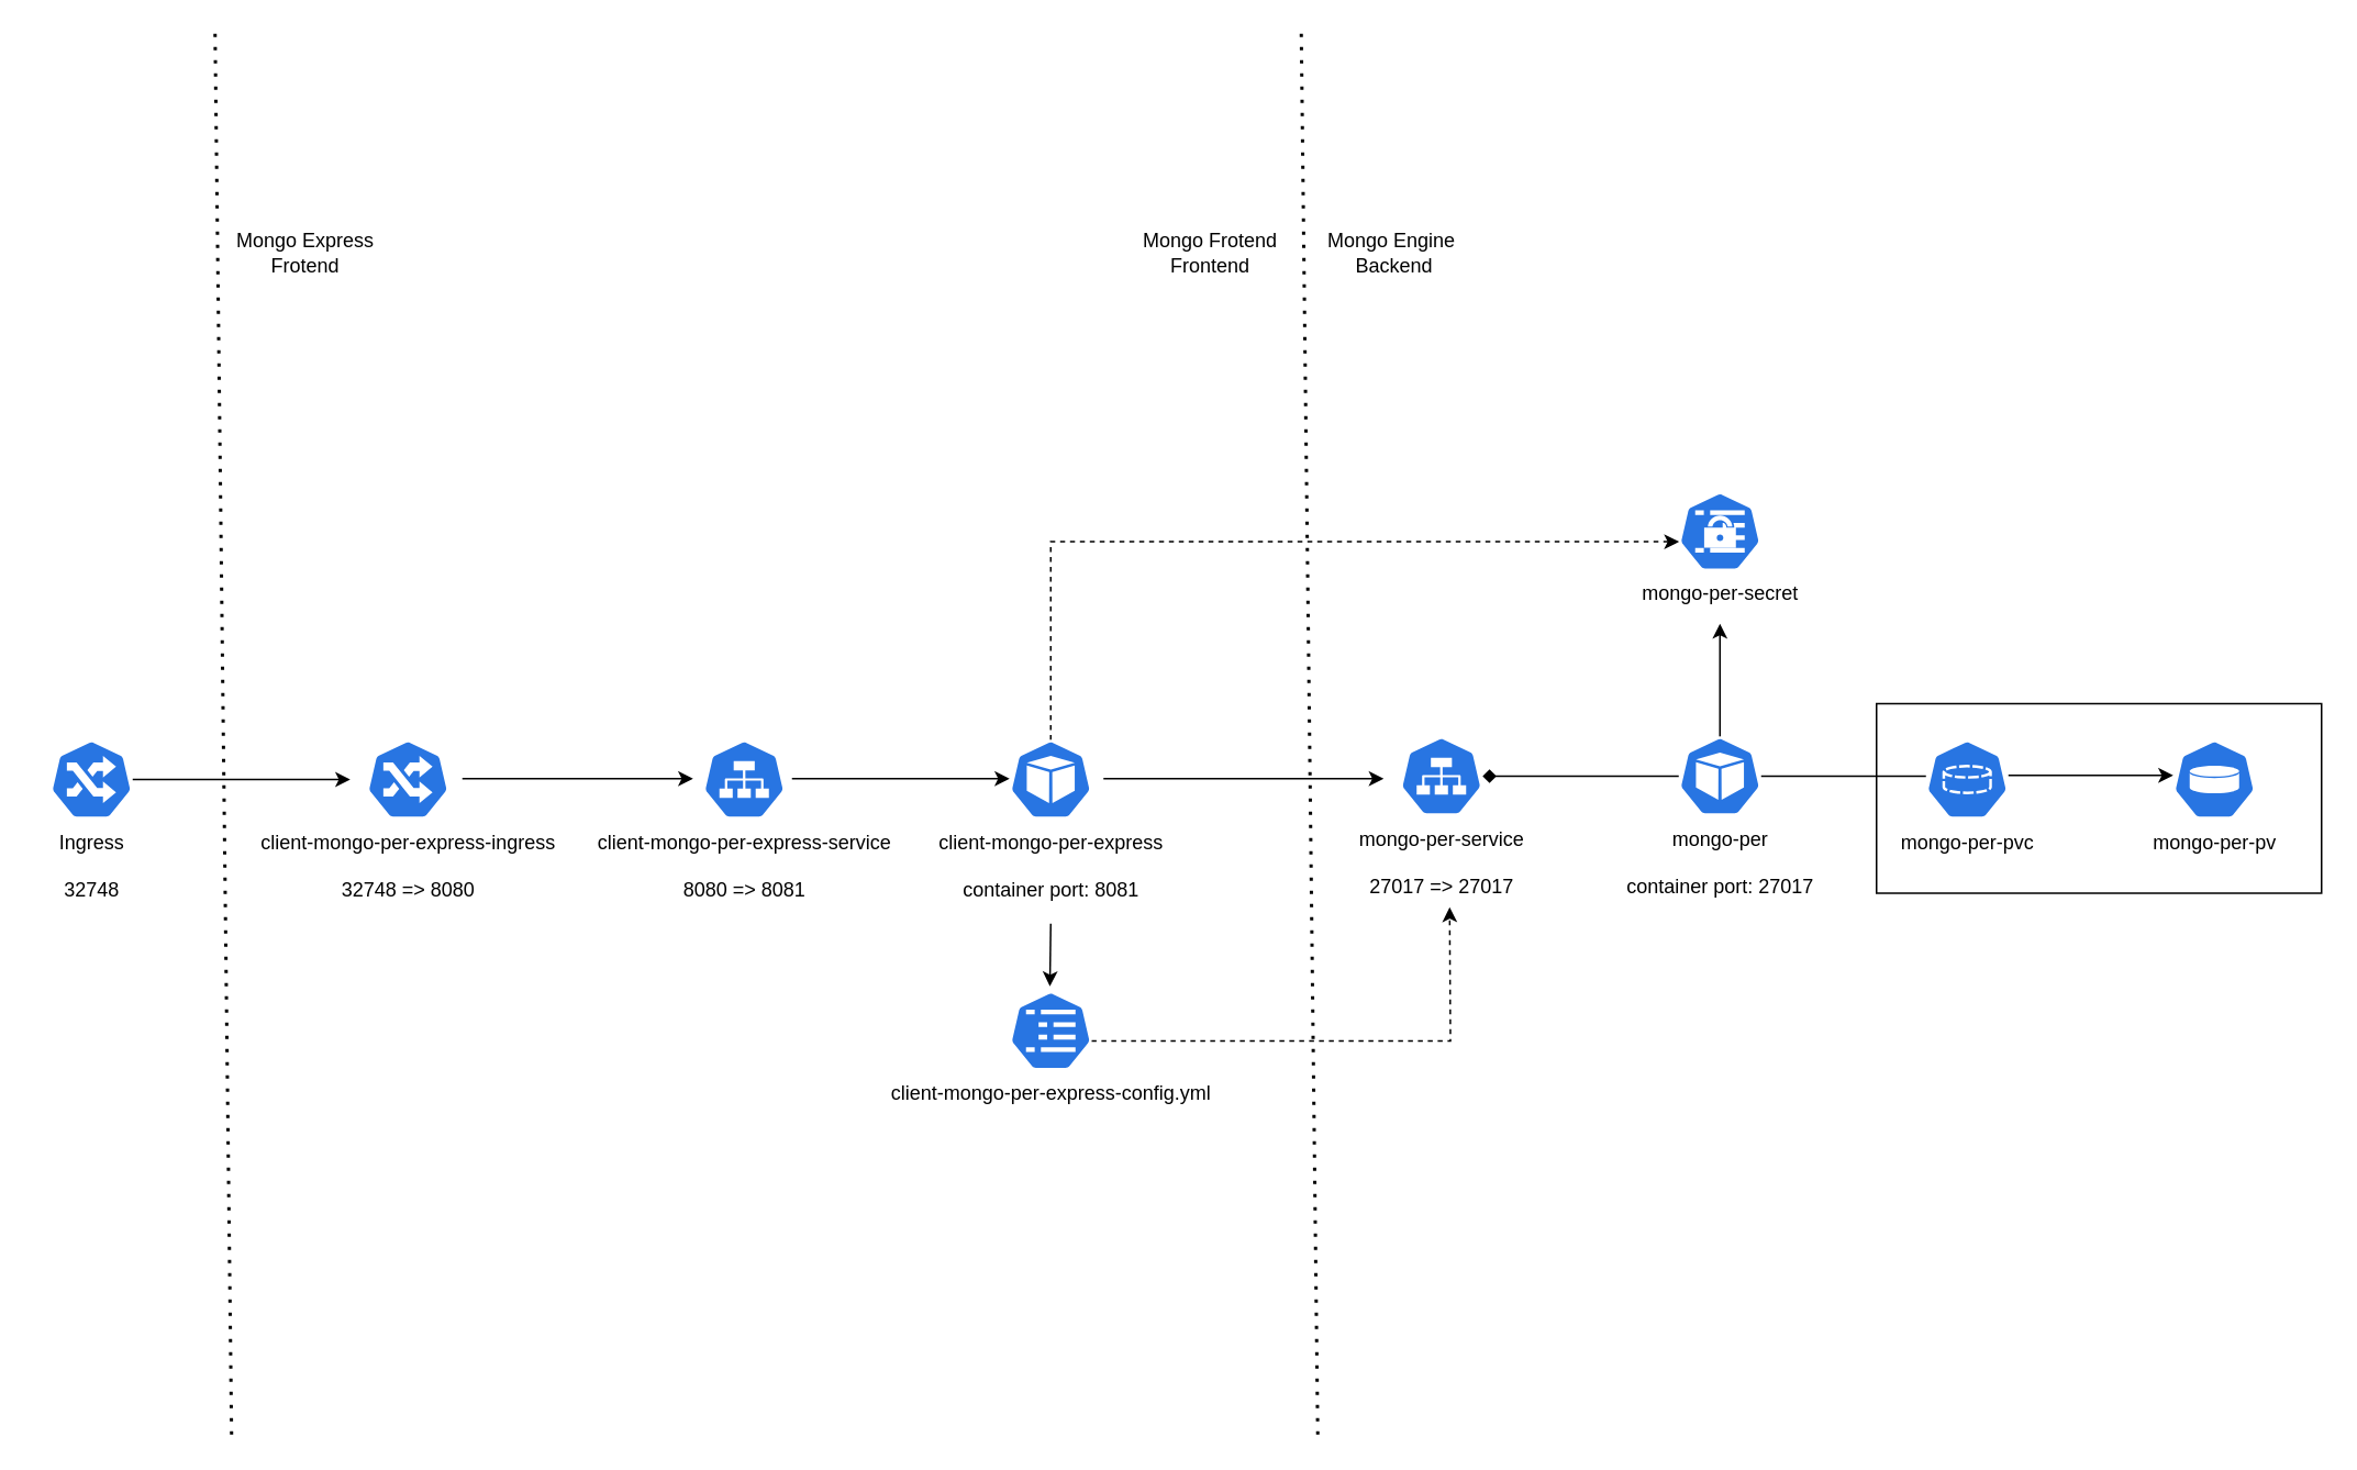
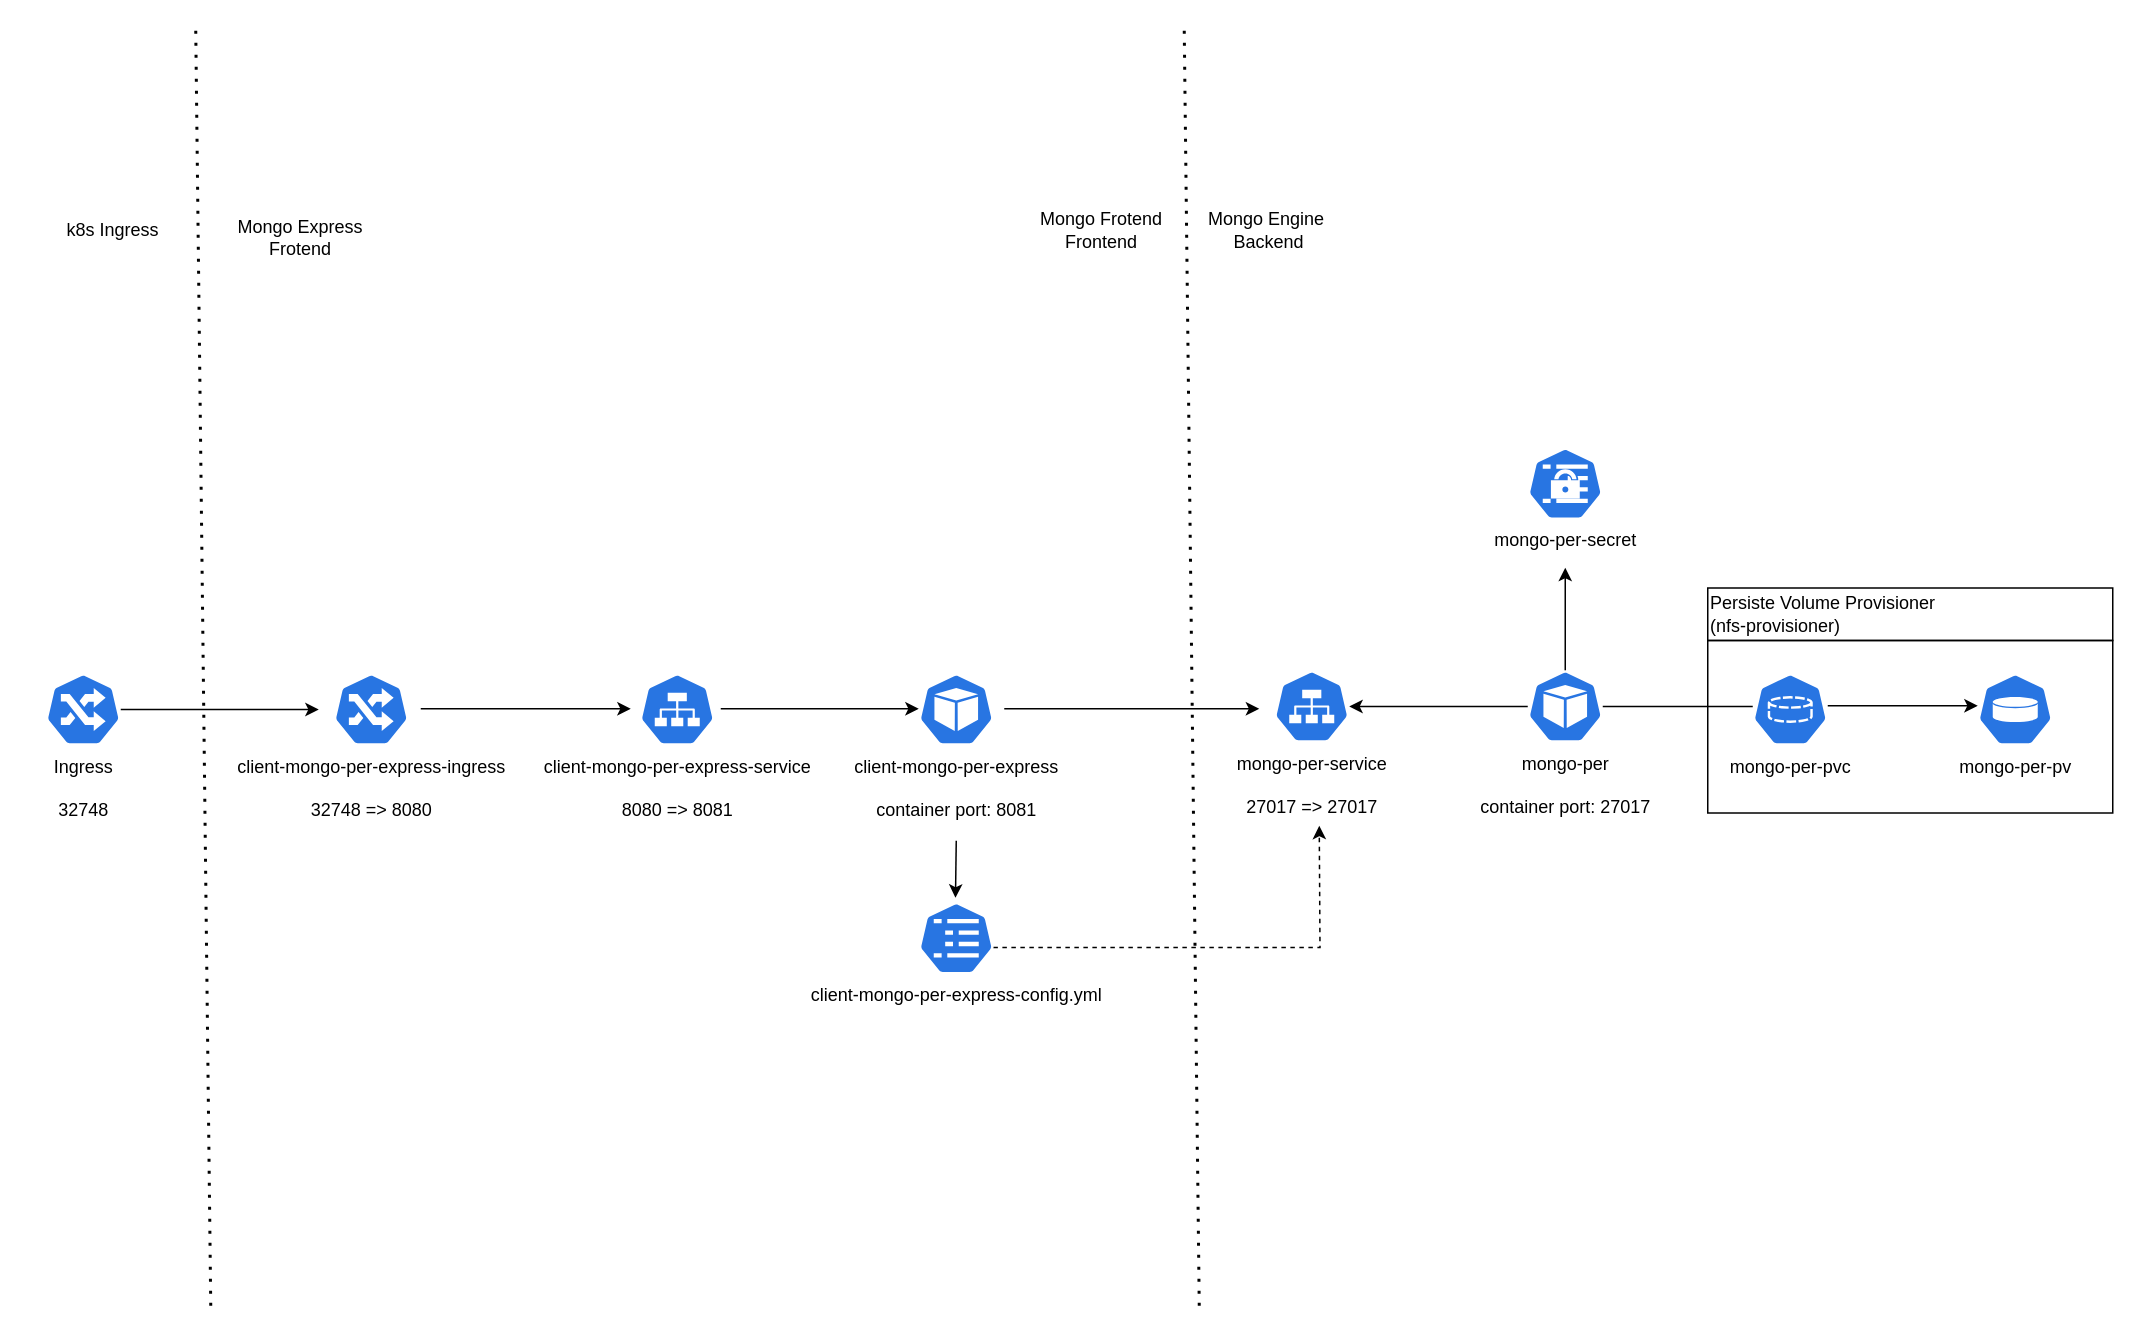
  <mxCell id="0" />
  <mxCell id="1" parent="0" />
  <mxCell id="2" value="&lt;div style=&quot;&quot;&gt;&lt;br&gt;&lt;/div&gt;" style="rounded=0;whiteSpace=wrap;html=1;fillColor=none;align=left;" vertex="1" parent="1"><mxGeometry x="1138" y="426.5" width="270" height="115" as="geometry" /></mxCell>
  <mxCell id="3" value="mongo-per-pv" style="sketch=0;html=1;dashed=0;whitespace=wrap;fillColor=#2875E2;strokeColor=#ffffff;points=[[0.005,0.63,0],[0.1,0.2,0],[0.9,0.2,0],[0.5,0,0],[0.995,0.63,0],[0.72,0.99,0],[0.5,1,0],[0.28,0.99,0]];verticalLabelPosition=bottom;align=center;verticalAlign=top;shape=mxgraph.kubernetes.icon;prIcon=pv" vertex="1" parent="1"><mxGeometry x="1318" y="448.5" width="50" height="48" as="geometry" /></mxCell>
  <mxCell id="4" value="mongo-per-pvc" style="sketch=0;html=1;dashed=0;whitespace=wrap;fillColor=#2875E2;strokeColor=#ffffff;points=[[0.005,0.63,0],[0.1,0.2,0],[0.9,0.2,0],[0.5,0,0],[0.995,0.63,0],[0.72,0.99,0],[0.5,1,0],[0.28,0.99,0]];verticalLabelPosition=bottom;align=center;verticalAlign=top;shape=mxgraph.kubernetes.icon;prIcon=pvc" vertex="1" parent="1"><mxGeometry x="1168" y="448.5" width="50" height="48" as="geometry" /></mxCell>
  <mxCell id="5" style="edgeStyle=orthogonalEdgeStyle;rounded=0;orthogonalLoop=1;jettySize=auto;html=1;entryX=0;entryY=0.458;entryDx=0;entryDy=0;entryPerimeter=0;endArrow=none;" edge="1" parent="1" source="8" target="4"><mxGeometry relative="1" as="geometry" /></mxCell>
  <mxCell id="6" value="" style="edgeStyle=orthogonalEdgeStyle;rounded=0;orthogonalLoop=1;jettySize=auto;html=1;" edge="1" parent="1" source="8"><mxGeometry relative="1" as="geometry"><mxPoint x="1043" y="378" as="targetPoint" /></mxGeometry></mxCell>
- <mxCell id="7" value="" style="edgeStyle=orthogonalEdgeStyle;rounded=0;orthogonalLoop=1;jettySize=auto;html=1;endArrow=diamond;" edge="1" parent="1" source="8" target="17"><mxGeometry relative="1" as="geometry" /></mxCell>
+ <mxCell id="7" value="" style="edgeStyle=orthogonalEdgeStyle;rounded=0;orthogonalLoop=1;jettySize=auto;html=1;" edge="1" parent="1" source="8" target="17"><mxGeometry relative="1" as="geometry" /></mxCell>
  <mxCell id="8" value="mongo-per&lt;br&gt;&lt;br&gt;container port: 27017" style="sketch=0;html=1;dashed=0;whitespace=wrap;fillColor=#2875E2;strokeColor=#ffffff;points=[[0.005,0.63,0],[0.1,0.2,0],[0.9,0.2,0],[0.5,0,0],[0.995,0.63,0],[0.72,0.99,0],[0.5,1,0],[0.28,0.99,0]];verticalLabelPosition=bottom;align=center;verticalAlign=top;shape=mxgraph.kubernetes.icon;prIcon=pod" vertex="1" parent="1"><mxGeometry x="1018" y="446.5" width="50" height="48" as="geometry" /></mxCell>
- <mxCell id="9" value="" style="edgeStyle=orthogonalEdgeStyle;rounded=0;orthogonalLoop=1;jettySize=auto;html=1;exitX=0.5;exitY=0;exitDx=0;exitDy=0;exitPerimeter=0;entryX=0.005;entryY=0.63;entryDx=0;entryDy=0;entryPerimeter=0;dashed=1;" edge="1" parent="1" source="10" target="12"><mxGeometry relative="1" as="geometry" /></mxCell>
  <mxCell id="10" value="client-mongo-per-express&lt;br&gt;&lt;br&gt;container port: 8081" style="sketch=0;html=1;dashed=0;whitespace=wrap;fillColor=#2875E2;strokeColor=#ffffff;points=[[0.005,0.63,0],[0.1,0.2,0],[0.9,0.2,0],[0.5,0,0],[0.995,0.63,0],[0.72,0.99,0],[0.5,1,0],[0.28,0.99,0]];verticalLabelPosition=bottom;align=center;verticalAlign=top;shape=mxgraph.kubernetes.icon;prIcon=pod" vertex="1" parent="1"><mxGeometry x="612" y="448.5" width="50" height="48" as="geometry" /></mxCell>
  <mxCell id="11" value="client-mongo-per-express-ingress&lt;br&gt;&lt;br&gt;32748 =&amp;gt; 8080" style="sketch=0;html=1;dashed=0;whitespace=wrap;fillColor=#2875E2;strokeColor=#ffffff;points=[[0.005,0.63,0],[0.1,0.2,0],[0.9,0.2,0],[0.5,0,0],[0.995,0.63,0],[0.72,0.99,0],[0.5,1,0],[0.28,0.99,0]];verticalLabelPosition=bottom;align=center;verticalAlign=top;shape=mxgraph.kubernetes.icon;prIcon=ing" vertex="1" parent="1"><mxGeometry x="222" y="448.5" width="50" height="48" as="geometry" /></mxCell>
  <mxCell id="12" value="mongo-per-secret" style="sketch=0;html=1;dashed=0;whitespace=wrap;fillColor=#2875E2;strokeColor=#ffffff;points=[[0.005,0.63,0],[0.1,0.2,0],[0.9,0.2,0],[0.5,0,0],[0.995,0.63,0],[0.72,0.99,0],[0.5,1,0],[0.28,0.99,0]];verticalLabelPosition=bottom;align=center;verticalAlign=top;shape=mxgraph.kubernetes.icon;prIcon=secret" vertex="1" parent="1"><mxGeometry x="1018" y="298" width="50" height="48" as="geometry" /></mxCell>
+ <mxCell id="13" value="Persiste Volume Provisioner &lt;br&gt;(nfs-provisioner)" style="text;html=1;strokeColor=default;fillColor=none;align=left;verticalAlign=middle;whiteSpace=wrap;rounded=0;labelBorderColor=none;" vertex="1" parent="1"><mxGeometry x="1138" y="391.5" width="270" height="35" as="geometry" /></mxCell>
  <mxCell id="14" style="edgeStyle=orthogonalEdgeStyle;rounded=0;orthogonalLoop=1;jettySize=auto;html=1;entryX=0;entryY=0.458;entryDx=0;entryDy=0;entryPerimeter=0;" edge="1" parent="1"><mxGeometry relative="1" as="geometry"><mxPoint x="669" y="472" as="sourcePoint" /><mxPoint x="839" y="472" as="targetPoint" /></mxGeometry></mxCell>
  <mxCell id="15" style="edgeStyle=orthogonalEdgeStyle;rounded=0;orthogonalLoop=1;jettySize=auto;html=1;entryX=0;entryY=0.458;entryDx=0;entryDy=0;entryPerimeter=0;" edge="1" parent="1"><mxGeometry relative="1" as="geometry"><mxPoint x="480" y="472" as="sourcePoint" /><mxPoint x="612" y="472" as="targetPoint" /></mxGeometry></mxCell>
  <mxCell id="16" style="edgeStyle=orthogonalEdgeStyle;rounded=0;orthogonalLoop=1;jettySize=auto;html=1;entryX=0;entryY=0.458;entryDx=0;entryDy=0;entryPerimeter=0;" edge="1" parent="1"><mxGeometry relative="1" as="geometry"><mxPoint x="1218" y="470" as="sourcePoint" /><mxPoint x="1318" y="470" as="targetPoint" /></mxGeometry></mxCell>
  <mxCell id="17" value="mongo-per-service&lt;br&gt;&lt;br&gt;27017 =&amp;gt; 27017" style="sketch=0;html=1;dashed=0;whitespace=wrap;fillColor=#2875E2;strokeColor=#ffffff;points=[[0.005,0.63,0],[0.1,0.2,0],[0.9,0.2,0],[0.5,0,0],[0.995,0.63,0],[0.72,0.99,0],[0.5,1,0],[0.28,0.99,0]];verticalLabelPosition=bottom;align=center;verticalAlign=top;shape=mxgraph.kubernetes.icon;prIcon=svc" vertex="1" parent="1"><mxGeometry x="849" y="446.5" width="50" height="48" as="geometry" /></mxCell>
  <mxCell id="18" value="" style="endArrow=none;dashed=1;html=1;dashPattern=1 3;strokeWidth=2;rounded=0;" edge="1" parent="1"><mxGeometry width="50" height="50" relative="1" as="geometry"><mxPoint x="799" y="870" as="sourcePoint" /><mxPoint x="789" as="targetPoint" y="20" /></mxGeometry></mxCell>
  <mxCell id="19" value="Mongo Frotend&lt;br&gt;Frontend" style="text;html=1;strokeColor=none;fillColor=none;align=center;verticalAlign=middle;whiteSpace=wrap;rounded=0;" vertex="1" parent="1"><mxGeometry x="679" y="138" width="110" height="30" as="geometry" /></mxCell>
  <mxCell id="20" value="Mongo Engine&lt;br&gt;&amp;nbsp;Backend" style="text;html=1;strokeColor=none;fillColor=none;align=center;verticalAlign=middle;whiteSpace=wrap;rounded=0;" vertex="1" parent="1"><mxGeometry x="789" y="138" width="110" height="30" as="geometry" /></mxCell>
  <mxCell id="21" style="edgeStyle=orthogonalEdgeStyle;rounded=0;orthogonalLoop=1;jettySize=auto;html=1;exitX=0.995;exitY=0.63;exitDx=0;exitDy=0;exitPerimeter=0;dashed=1;" edge="1" parent="1" source="22"><mxGeometry relative="1" as="geometry"><mxPoint x="879" y="550" as="targetPoint" /></mxGeometry></mxCell>
  <mxCell id="22" value="client-mongo-per-express-config.yml" style="sketch=0;html=1;dashed=0;whitespace=wrap;fillColor=#2875E2;strokeColor=#ffffff;points=[[0.005,0.63,0],[0.1,0.2,0],[0.9,0.2,0],[0.5,0,0],[0.995,0.63,0],[0.72,0.99,0],[0.5,1,0],[0.28,0.99,0]];verticalLabelPosition=bottom;align=center;verticalAlign=top;shape=mxgraph.kubernetes.icon;prIcon=cm" vertex="1" parent="1"><mxGeometry x="612" y="601" width="50" height="48" as="geometry" /></mxCell>
  <mxCell id="23" value="" style="edgeStyle=orthogonalEdgeStyle;rounded=0;orthogonalLoop=1;jettySize=auto;html=1;" edge="1" parent="1"><mxGeometry relative="1" as="geometry"><mxPoint x="637" y="560" as="sourcePoint" /><mxPoint x="636.5" y="598" as="targetPoint" /></mxGeometry></mxCell>
  <mxCell id="24" value="client-mongo-per-express-service&lt;br&gt;&lt;br&gt;8080 =&amp;gt; 8081" style="sketch=0;html=1;dashed=0;whitespace=wrap;fillColor=#2875E2;strokeColor=#ffffff;points=[[0.005,0.63,0],[0.1,0.2,0],[0.9,0.2,0],[0.5,0,0],[0.995,0.63,0],[0.72,0.99,0],[0.5,1,0],[0.28,0.99,0]];verticalLabelPosition=bottom;align=center;verticalAlign=top;shape=mxgraph.kubernetes.icon;prIcon=svc" vertex="1" parent="1"><mxGeometry x="426" y="448.5" width="50" height="48" as="geometry" /></mxCell>
  <mxCell id="25" style="edgeStyle=orthogonalEdgeStyle;rounded=0;orthogonalLoop=1;jettySize=auto;html=1;" edge="1" parent="1"><mxGeometry relative="1" as="geometry"><mxPoint x="280" y="472" as="sourcePoint" /><mxPoint x="420" y="472" as="targetPoint" /></mxGeometry></mxCell>
  <mxCell id="26" value="Ingress&lt;br&gt;&lt;br&gt;32748" style="sketch=0;html=1;dashed=0;whitespace=wrap;fillColor=#2875E2;strokeColor=#ffffff;points=[[0.005,0.63,0],[0.1,0.2,0],[0.9,0.2,0],[0.5,0,0],[0.995,0.63,0],[0.72,0.99,0],[0.5,1,0],[0.28,0.99,0]];verticalLabelPosition=bottom;align=center;verticalAlign=top;shape=mxgraph.kubernetes.icon;prIcon=ing" vertex="1" parent="1"><mxGeometry x="30" y="448.5" width="50" height="48" as="geometry" /></mxCell>
  <mxCell id="27" value="" style="shape=waypoint;sketch=0;size=6;pointerEvents=1;points=[];fillColor=#2875E2;resizable=0;rotatable=0;perimeter=centerPerimeter;snapToPoint=1;verticalAlign=top;strokeColor=#ffffff;dashed=0;" vertex="1" parent="1"><mxGeometry x="202" y="462.5" width="20" height="20" as="geometry" /></mxCell>
  <mxCell id="28" value="" style="endArrow=none;dashed=1;html=1;dashPattern=1 3;strokeWidth=2;rounded=0;" edge="1" parent="1"><mxGeometry width="50" height="50" relative="1" as="geometry"><mxPoint x="140" y="870" as="sourcePoint" /><mxPoint x="130" as="targetPoint" y="20" /></mxGeometry></mxCell>
- <mxCell id="30" value="Mongo Express Frotend" style="text;html=1;strokeColor=none;fillColor=none;align=center;verticalAlign=middle;whiteSpace=wrap;rounded=0;" vertex="1" parent="1"><mxGeometry x="130" y="138" width="110" height="30" as="geometry" /></mxCell>
+ <mxCell id="29" value="k8s Ingress" style="text;html=1;strokeColor=none;fillColor=none;align=center;verticalAlign=middle;whiteSpace=wrap;rounded=0;" vertex="1" parent="1"><mxGeometry x="20" y="138" width="110" height="30" as="geometry" /></mxCell>
+ <mxCell id="30" value="Mongo Express Frotend" style="text;html=1;strokeColor=none;fillColor=none;align=center;verticalAlign=middle;whiteSpace=wrap;rounded=0;" vertex="1" parent="1"><mxGeometry x="145" y="143" width="110" height="30" as="geometry" /></mxCell>
  <mxCell id="31" value="" style="shape=waypoint;sketch=0;size=6;pointerEvents=1;points=[];fillColor=#2875E2;resizable=0;rotatable=0;perimeter=centerPerimeter;snapToPoint=1;verticalAlign=top;strokeColor=#ffffff;dashed=0;" vertex="1" parent="1"><mxGeometry x="642" y="312" width="20" height="20" as="geometry" /></mxCell>
  <mxCell id="32" value="" style="edgeStyle=orthogonalEdgeStyle;rounded=0;orthogonalLoop=1;jettySize=auto;html=1;entryX=0.3;entryY=0.575;entryDx=0;entryDy=0;entryPerimeter=0;" edge="1" parent="1" source="26" target="27"><mxGeometry relative="1" as="geometry"><mxPoint x="190" y="473" as="targetPoint" /></mxGeometry></mxCell>
